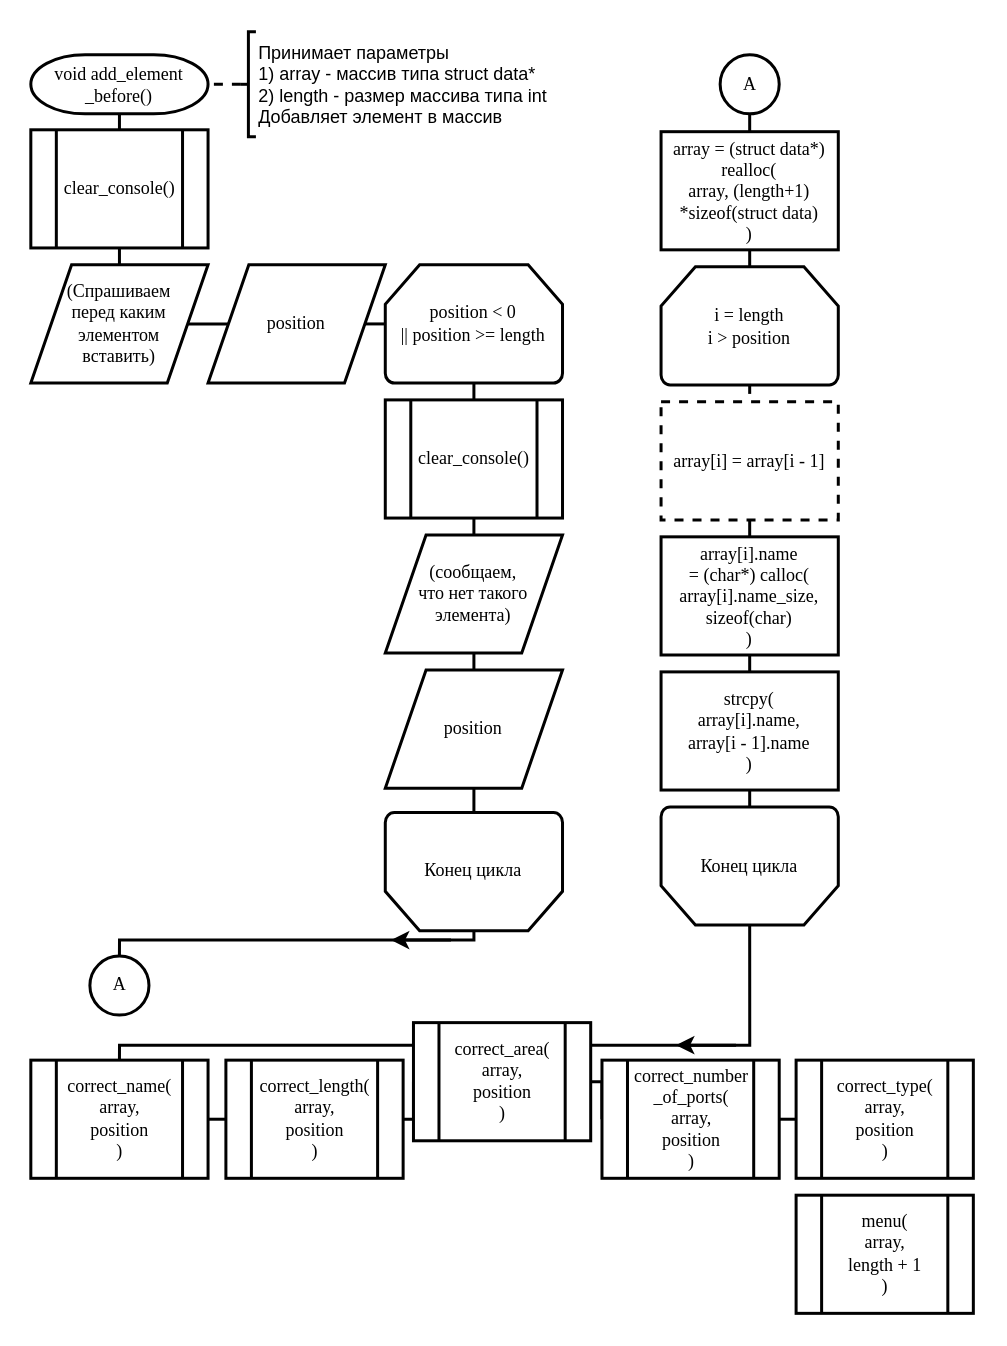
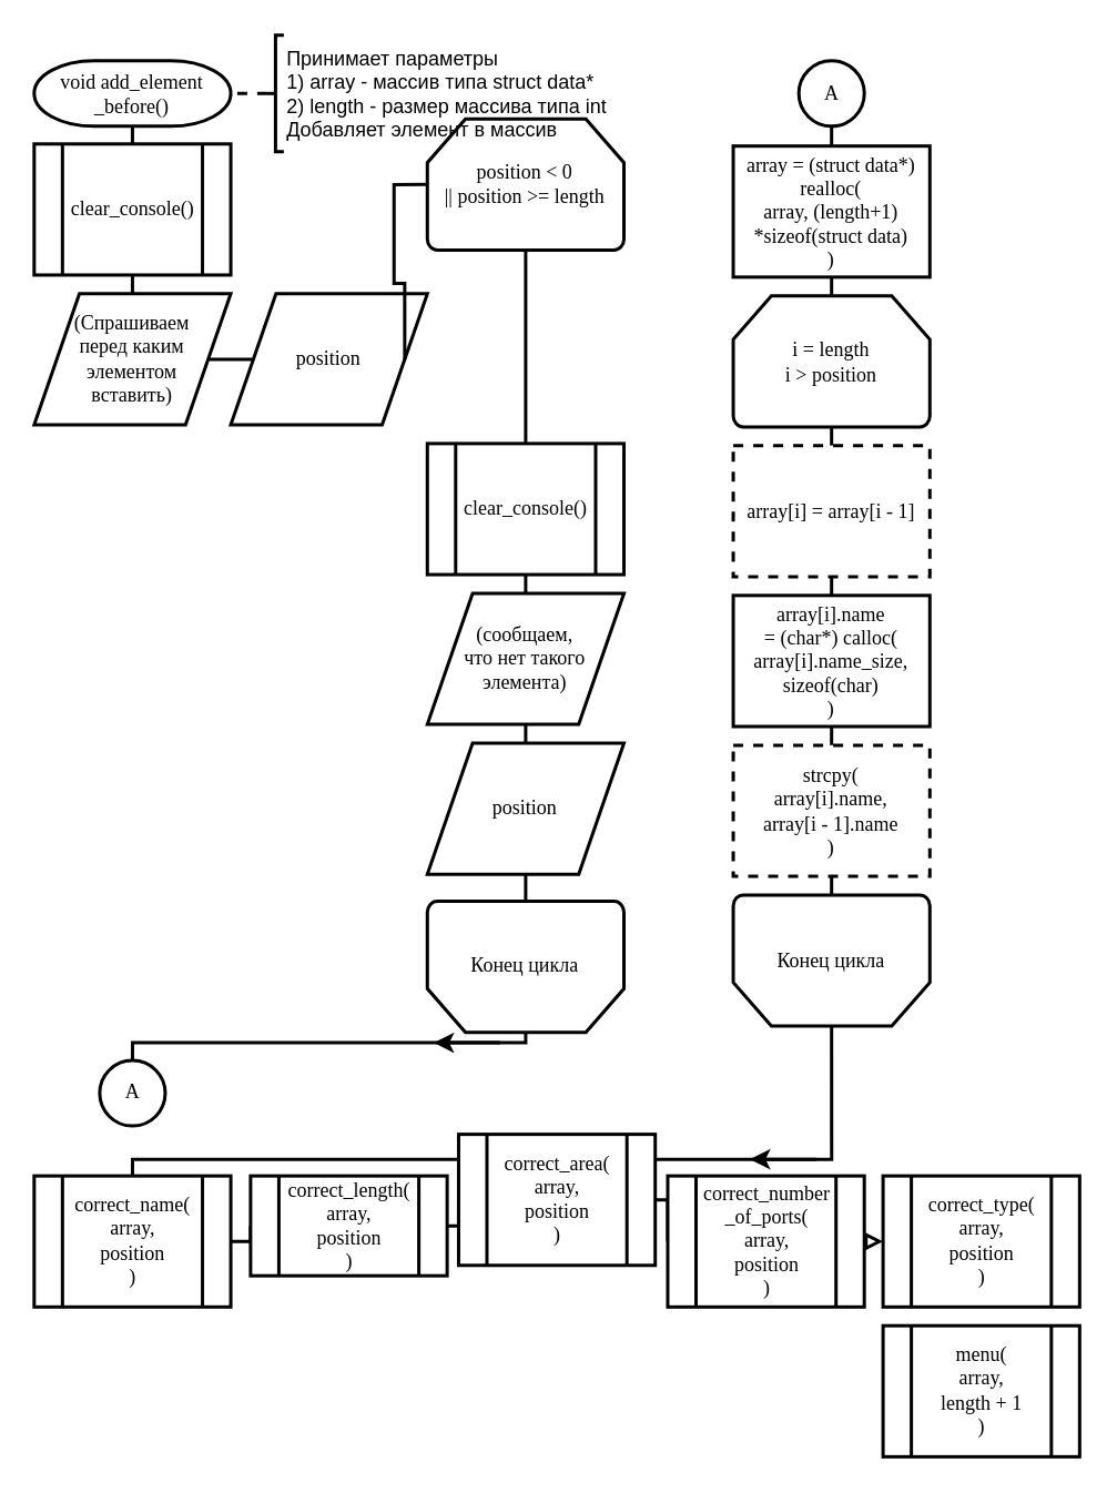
  <mxCell id="0" />
  <mxCell id="1" parent="0" />
  <mxCell id="2" style="edgeStyle=orthogonalEdgeStyle;rounded=0;orthogonalLoop=1;jettySize=auto;html=1;exitX=0.5;exitY=1;exitDx=0;exitDy=0;exitPerimeter=0;entryX=0.5;entryY=0;entryDx=0;entryDy=0;endArrow=none;endFill=0;strokeWidth=2;" edge="1" parent="1" source="3" target="5"><mxGeometry relative="1" as="geometry" /></mxCell>
  <mxCell id="3" value="void add_element&lt;br&gt;_before()" style="strokeWidth=2;html=1;shape=mxgraph.flowchart.terminator;whiteSpace=wrap;rounded=0;fontFamily=Times New Roman;" vertex="1" parent="1"><mxGeometry x="20" y="36" width="118.11" height="39.37" as="geometry" /></mxCell>
  <mxCell id="4" style="edgeStyle=orthogonalEdgeStyle;rounded=0;orthogonalLoop=1;jettySize=auto;html=1;exitX=0.5;exitY=1;exitDx=0;exitDy=0;entryX=0.5;entryY=0;entryDx=0;entryDy=0;endArrow=none;endFill=0;strokeWidth=2;" edge="1" parent="1" source="5" target="7"><mxGeometry relative="1" as="geometry" /></mxCell>
  <mxCell id="5" value="clear_console()" style="verticalLabelPosition=middle;verticalAlign=middle;html=1;shape=process;whiteSpace=wrap;rounded=0;size=0.14;arcSize=6;strokeWidth=2;fontFamily=Times New Roman;labelPosition=center;align=center;" vertex="1" parent="1"><mxGeometry x="20" y="86" width="118.11" height="78.74" as="geometry" /></mxCell>
  <mxCell id="6" style="edgeStyle=orthogonalEdgeStyle;rounded=0;orthogonalLoop=1;jettySize=auto;html=1;exitX=1;exitY=0.5;exitDx=0;exitDy=0;entryX=0;entryY=0.5;entryDx=0;entryDy=0;endArrow=none;endFill=0;strokeWidth=2;" edge="1" parent="1" source="7" target="8"><mxGeometry relative="1" as="geometry" /></mxCell>
  <mxCell id="7" value="(Спрашиваем&lt;br&gt;перед каким элементом&lt;br&gt;вставить)" style="shape=parallelogram;html=1;strokeWidth=2;perimeter=parallelogramPerimeter;whiteSpace=wrap;rounded=0;arcSize=12;size=0.23;fontFamily=Times New Roman;" vertex="1" parent="1"><mxGeometry x="20" y="176" width="118.11" height="78.74" as="geometry" /></mxCell>
  <mxCell id="8" value="position" style="shape=parallelogram;html=1;strokeWidth=2;perimeter=parallelogramPerimeter;whiteSpace=wrap;rounded=0;arcSize=12;size=0.23;fontFamily=Times New Roman;" vertex="1" parent="1"><mxGeometry x="138.11" y="176" width="118.11" height="78.74" as="geometry" /></mxCell>
  <mxCell id="9" style="edgeStyle=orthogonalEdgeStyle;rounded=0;orthogonalLoop=1;jettySize=auto;html=1;exitX=0;exitY=0.5;exitDx=0;exitDy=0;exitPerimeter=0;entryX=1;entryY=0.5;entryDx=0;entryDy=0;endArrow=none;endFill=0;strokeWidth=2;" edge="1" parent="1" source="11" target="8"><mxGeometry relative="1" as="geometry" /></mxCell>
  <mxCell id="10" style="edgeStyle=orthogonalEdgeStyle;rounded=0;orthogonalLoop=1;jettySize=auto;html=1;exitX=0.5;exitY=1;exitDx=0;exitDy=0;exitPerimeter=0;entryX=0.5;entryY=0;entryDx=0;entryDy=0;endArrow=none;endFill=0;strokeWidth=2;" edge="1" parent="1" source="11" target="13"><mxGeometry relative="1" as="geometry" /></mxCell>
- <mxCell id="11" value="position &amp;lt; 0&lt;br&gt;|| position &amp;gt;= length" style="strokeWidth=2;html=1;shape=mxgraph.flowchart.loop_limit;whiteSpace=wrap;rounded=0;fontFamily=Times New Roman;" vertex="1" parent="1"><mxGeometry x="256.22" y="176" width="118.11" height="78.74" as="geometry" /></mxCell>
+ <mxCell id="11" value="position &amp;lt; 0&lt;br&gt;|| position &amp;gt;= length" style="strokeWidth=2;html=1;shape=mxgraph.flowchart.loop_limit;whiteSpace=wrap;rounded=0;fontFamily=Times New Roman;" vertex="1" parent="1"><mxGeometry x="256.22" y="71" width="118.11" height="78.74" as="geometry" /></mxCell>
  <mxCell id="12" style="edgeStyle=orthogonalEdgeStyle;rounded=0;orthogonalLoop=1;jettySize=auto;html=1;exitX=0.5;exitY=1;exitDx=0;exitDy=0;entryX=0.5;entryY=0;entryDx=0;entryDy=0;endArrow=none;endFill=0;strokeWidth=2;" edge="1" parent="1" source="13" target="15"><mxGeometry relative="1" as="geometry" /></mxCell>
  <mxCell id="13" value="clear_console()" style="verticalLabelPosition=middle;verticalAlign=middle;html=1;shape=process;whiteSpace=wrap;rounded=0;size=0.14;arcSize=6;strokeWidth=2;fontFamily=Times New Roman;labelPosition=center;align=center;" vertex="1" parent="1"><mxGeometry x="256.22" y="266" width="118.11" height="78.74" as="geometry" /></mxCell>
  <mxCell id="14" style="edgeStyle=orthogonalEdgeStyle;rounded=0;orthogonalLoop=1;jettySize=auto;html=1;exitX=0.5;exitY=1;exitDx=0;exitDy=0;entryX=0.5;entryY=0;entryDx=0;entryDy=0;endArrow=none;endFill=0;strokeWidth=2;" edge="1" parent="1" source="15" target="17"><mxGeometry relative="1" as="geometry" /></mxCell>
  <mxCell id="15" value="(сообщаем,&lt;br&gt;что нет такого элемента)" style="shape=parallelogram;html=1;strokeWidth=2;perimeter=parallelogramPerimeter;whiteSpace=wrap;rounded=0;arcSize=12;size=0.23;fontFamily=Times New Roman;" vertex="1" parent="1"><mxGeometry x="256.22" y="356" width="118.11" height="78.74" as="geometry" /></mxCell>
  <mxCell id="16" style="edgeStyle=orthogonalEdgeStyle;rounded=0;orthogonalLoop=1;jettySize=auto;html=1;exitX=0.5;exitY=1;exitDx=0;exitDy=0;entryX=0.5;entryY=1;entryDx=0;entryDy=0;entryPerimeter=0;endArrow=none;endFill=0;strokeWidth=2;" edge="1" parent="1" source="17" target="19"><mxGeometry relative="1" as="geometry" /></mxCell>
  <mxCell id="17" value="position" style="shape=parallelogram;html=1;strokeWidth=2;perimeter=parallelogramPerimeter;whiteSpace=wrap;rounded=0;arcSize=12;size=0.23;fontFamily=Times New Roman;" vertex="1" parent="1"><mxGeometry x="256.22" y="446" width="118.11" height="78.74" as="geometry" /></mxCell>
  <mxCell id="18" style="edgeStyle=orthogonalEdgeStyle;rounded=0;orthogonalLoop=1;jettySize=auto;html=1;exitX=0.5;exitY=0;exitDx=0;exitDy=0;exitPerimeter=0;entryX=0.5;entryY=0;entryDx=0;entryDy=0;entryPerimeter=0;endArrow=none;endFill=0;strokeWidth=2;" edge="1" parent="1" source="19" target="32"><mxGeometry relative="1" as="geometry"><Array as="points"><mxPoint x="315" y="626" /><mxPoint x="79" y="626" /></Array></mxGeometry></mxCell>
  <mxCell id="19" value="Конец цикла" style="strokeWidth=2;html=1;shape=mxgraph.flowchart.loop_limit;whiteSpace=wrap;rounded=0;fontFamily=Times New Roman;flipV=1;" vertex="1" parent="1"><mxGeometry x="256.22" y="541" width="118.11" height="78.74" as="geometry" /></mxCell>
  <mxCell id="20" style="edgeStyle=orthogonalEdgeStyle;rounded=0;orthogonalLoop=1;jettySize=auto;html=1;exitX=0.5;exitY=1;exitDx=0;exitDy=0;entryX=0.5;entryY=0;entryDx=0;entryDy=0;entryPerimeter=0;endArrow=none;endFill=0;strokeWidth=2;" edge="1" parent="1" source="21" target="23"><mxGeometry relative="1" as="geometry" /></mxCell>
  <mxCell id="21" value="array = (struct data*) realloc(&lt;br&gt;array, (length+1)&lt;br&gt;*sizeof(struct data)&lt;br&gt;)" style="rounded=0;whiteSpace=wrap;html=1;absoluteArcSize=1;arcSize=14;strokeWidth=2;fontFamily=Times New Roman;" vertex="1" parent="1"><mxGeometry x="440" y="87.26" width="118.11" height="78.74" as="geometry" /></mxCell>
- <mxCell id="22" style="edgeStyle=orthogonalEdgeStyle;rounded=0;orthogonalLoop=1;jettySize=auto;html=1;exitX=0.5;exitY=1;exitDx=0;exitDy=0;exitPerimeter=0;entryX=0.5;entryY=0;entryDx=0;entryDy=0;endArrow=none;endFill=0;strokeWidth=2;dashed=1;" edge="1" parent="1" source="23" target="25"><mxGeometry relative="1" as="geometry" /></mxCell>
+ <mxCell id="22" style="edgeStyle=orthogonalEdgeStyle;rounded=0;orthogonalLoop=1;jettySize=auto;html=1;exitX=0.5;exitY=1;exitDx=0;exitDy=0;exitPerimeter=0;entryX=0.5;entryY=0;entryDx=0;entryDy=0;endArrow=none;endFill=0;strokeWidth=2;" edge="1" parent="1" source="23" target="25"><mxGeometry relative="1" as="geometry" /></mxCell>
  <mxCell id="23" value="i = length&lt;br&gt;i &amp;gt; position" style="strokeWidth=2;html=1;shape=mxgraph.flowchart.loop_limit;whiteSpace=wrap;rounded=0;fontFamily=Times New Roman;" vertex="1" parent="1"><mxGeometry x="440" y="177.26" width="118.11" height="78.74" as="geometry" /></mxCell>
  <mxCell id="24" style="edgeStyle=orthogonalEdgeStyle;rounded=0;orthogonalLoop=1;jettySize=auto;html=1;exitX=0.5;exitY=1;exitDx=0;exitDy=0;entryX=0.5;entryY=0;entryDx=0;entryDy=0;endArrow=none;endFill=0;strokeWidth=2;" edge="1" parent="1" source="25" target="27"><mxGeometry relative="1" as="geometry" /></mxCell>
  <mxCell id="25" value="array[i] = array[i - 1]" style="rounded=0;whiteSpace=wrap;html=1;absoluteArcSize=1;arcSize=14;strokeWidth=2;fontFamily=Times New Roman;dashed=1;" vertex="1" parent="1"><mxGeometry x="440" y="267.26" width="118.11" height="78.74" as="geometry" /></mxCell>
  <mxCell id="26" style="edgeStyle=orthogonalEdgeStyle;rounded=0;orthogonalLoop=1;jettySize=auto;html=1;exitX=0.5;exitY=1;exitDx=0;exitDy=0;entryX=0.5;entryY=0;entryDx=0;entryDy=0;endArrow=none;endFill=0;strokeWidth=2;" edge="1" parent="1" source="27" target="29"><mxGeometry relative="1" as="geometry" /></mxCell>
  <mxCell id="27" value="array[i].name&lt;br&gt;= (char*) calloc(&lt;br&gt;array[i].name_size, sizeof(char)&lt;br&gt;)" style="rounded=0;whiteSpace=wrap;html=1;absoluteArcSize=1;arcSize=14;strokeWidth=2;fontFamily=Times New Roman;" vertex="1" parent="1"><mxGeometry x="440" y="357.26" width="118.11" height="78.74" as="geometry" /></mxCell>
  <mxCell id="28" style="edgeStyle=orthogonalEdgeStyle;rounded=0;orthogonalLoop=1;jettySize=auto;html=1;exitX=0.5;exitY=1;exitDx=0;exitDy=0;entryX=0.5;entryY=1;entryDx=0;entryDy=0;entryPerimeter=0;endArrow=none;endFill=0;strokeWidth=2;" edge="1" parent="1" source="29" target="31"><mxGeometry relative="1" as="geometry" /></mxCell>
- <mxCell id="29" value="strcpy(&lt;br&gt;array[i].name,&lt;br&gt;array[i - 1].name&lt;br&gt;)" style="rounded=0;whiteSpace=wrap;html=1;absoluteArcSize=1;arcSize=14;strokeWidth=2;fontFamily=Times New Roman;" vertex="1" parent="1"><mxGeometry x="440" y="447.26" width="118.11" height="78.74" as="geometry" /></mxCell>
+ <mxCell id="29" value="strcpy(&lt;br&gt;array[i].name,&lt;br&gt;array[i - 1].name&lt;br&gt;)" style="rounded=0;whiteSpace=wrap;html=1;absoluteArcSize=1;arcSize=14;strokeWidth=2;fontFamily=Times New Roman;dashed=1;" vertex="1" parent="1"><mxGeometry x="440" y="447.26" width="118.11" height="78.74" as="geometry" /></mxCell>
  <mxCell id="30" style="edgeStyle=orthogonalEdgeStyle;rounded=0;orthogonalLoop=1;jettySize=auto;html=1;exitX=0.5;exitY=0;exitDx=0;exitDy=0;exitPerimeter=0;entryX=0.5;entryY=0;entryDx=0;entryDy=0;endArrow=none;endFill=0;strokeWidth=2;" edge="1" parent="1" source="31" target="36"><mxGeometry relative="1" as="geometry"><Array as="points"><mxPoint x="499" y="696" /><mxPoint x="79" y="696" /></Array></mxGeometry></mxCell>
  <mxCell id="31" value="Конец цикла" style="strokeWidth=2;html=1;shape=mxgraph.flowchart.loop_limit;whiteSpace=wrap;rounded=0;fontFamily=Times New Roman;flipV=1;" vertex="1" parent="1"><mxGeometry x="440" y="537.26" width="118.11" height="78.74" as="geometry" /></mxCell>
  <mxCell id="32" value="A" style="verticalLabelPosition=middle;verticalAlign=middle;html=1;shape=mxgraph.flowchart.on-page_reference;rounded=0;strokeWidth=2;fontFamily=Times New Roman;labelPosition=center;align=center;" vertex="1" parent="1"><mxGeometry x="59.37" y="636.63" width="39.37" height="39.37" as="geometry" /></mxCell>
  <mxCell id="33" style="edgeStyle=orthogonalEdgeStyle;rounded=0;orthogonalLoop=1;jettySize=auto;html=1;exitX=0.5;exitY=1;exitDx=0;exitDy=0;exitPerimeter=0;entryX=0.5;entryY=0;entryDx=0;entryDy=0;endArrow=none;endFill=0;strokeWidth=2;" edge="1" parent="1" source="34" target="21"><mxGeometry relative="1" as="geometry" /></mxCell>
  <mxCell id="34" value="A" style="verticalLabelPosition=middle;verticalAlign=middle;html=1;shape=mxgraph.flowchart.on-page_reference;rounded=0;strokeWidth=2;fontFamily=Times New Roman;labelPosition=center;align=center;" vertex="1" parent="1"><mxGeometry x="479.37" y="36" width="39.37" height="39.37" as="geometry" /></mxCell>
  <mxCell id="35" style="edgeStyle=orthogonalEdgeStyle;rounded=0;orthogonalLoop=1;jettySize=auto;html=1;exitX=1;exitY=0.5;exitDx=0;exitDy=0;entryX=0;entryY=0.5;entryDx=0;entryDy=0;endArrow=none;endFill=0;strokeWidth=2;" edge="1" parent="1" source="36" target="38"><mxGeometry relative="1" as="geometry" /></mxCell>
  <mxCell id="36" value="correct_name(&lt;br&gt;array,&lt;br&gt;position&lt;br&gt;)" style="verticalLabelPosition=middle;verticalAlign=middle;html=1;shape=process;whiteSpace=wrap;rounded=0;size=0.14;arcSize=6;strokeWidth=2;fontFamily=Times New Roman;labelPosition=center;align=center;" vertex="1" parent="1"><mxGeometry x="20" y="706" width="118.11" height="78.74" as="geometry" /></mxCell>
  <mxCell id="37" style="edgeStyle=orthogonalEdgeStyle;rounded=0;orthogonalLoop=1;jettySize=auto;html=1;exitX=1;exitY=0.5;exitDx=0;exitDy=0;entryX=0;entryY=0.5;entryDx=0;entryDy=0;endArrow=none;endFill=0;strokeWidth=2;" edge="1" parent="1" source="38" target="40"><mxGeometry relative="1" as="geometry" /></mxCell>
- <mxCell id="38" value="correct_length(&lt;br&gt;array,&lt;br&gt;position&lt;br&gt;)" style="verticalLabelPosition=middle;verticalAlign=middle;html=1;shape=process;whiteSpace=wrap;rounded=0;size=0.14;arcSize=6;strokeWidth=2;fontFamily=Times New Roman;labelPosition=center;align=center;" vertex="1" parent="1"><mxGeometry x="150" y="706" width="118.11" height="78.74" as="geometry" /></mxCell>
+ <mxCell id="38" value="correct_length(&lt;br&gt;array,&lt;br&gt;position&lt;br&gt;)" style="verticalLabelPosition=middle;verticalAlign=middle;html=1;shape=process;whiteSpace=wrap;rounded=0;size=0.14;arcSize=6;strokeWidth=2;fontFamily=Times New Roman;labelPosition=center;align=center;" vertex="1" parent="1"><mxGeometry x="150" y="706" width="118.11" height="60" as="geometry" /></mxCell>
  <mxCell id="39" style="edgeStyle=orthogonalEdgeStyle;rounded=0;orthogonalLoop=1;jettySize=auto;html=1;exitX=1;exitY=0.5;exitDx=0;exitDy=0;entryX=0;entryY=0.5;entryDx=0;entryDy=0;endArrow=none;endFill=0;strokeWidth=2;" edge="1" parent="1" source="40" target="42"><mxGeometry relative="1" as="geometry" /></mxCell>
  <mxCell id="40" value="correct_area(&lt;br&gt;array,&lt;br&gt;position&lt;br&gt;)" style="verticalLabelPosition=middle;verticalAlign=middle;html=1;shape=process;whiteSpace=wrap;rounded=0;size=0.14;arcSize=6;strokeWidth=2;fontFamily=Times New Roman;labelPosition=center;align=center;" vertex="1" parent="1"><mxGeometry x="275" y="681" width="118.11" height="78.74" as="geometry" /></mxCell>
- <mxCell id="41" style="edgeStyle=orthogonalEdgeStyle;rounded=0;orthogonalLoop=1;jettySize=auto;html=1;exitX=1;exitY=0.5;exitDx=0;exitDy=0;entryX=0;entryY=0.5;entryDx=0;entryDy=0;endArrow=none;endFill=0;strokeWidth=2;" edge="1" parent="1" source="42" target="43"><mxGeometry relative="1" as="geometry" /></mxCell>
+ <mxCell id="41" style="edgeStyle=orthogonalEdgeStyle;rounded=0;orthogonalLoop=1;jettySize=auto;html=1;exitX=1;exitY=0.5;exitDx=0;exitDy=0;entryX=0;entryY=0.5;entryDx=0;entryDy=0;endArrow=block;endFill=0;strokeWidth=2;" edge="1" parent="1" source="42" target="43"><mxGeometry relative="1" as="geometry" /></mxCell>
  <mxCell id="42" value="correct_number&lt;br&gt;_of_ports(&lt;br&gt;array,&lt;br&gt;position&lt;br&gt;)" style="verticalLabelPosition=middle;verticalAlign=middle;html=1;shape=process;whiteSpace=wrap;rounded=0;size=0.14;arcSize=6;strokeWidth=2;fontFamily=Times New Roman;labelPosition=center;align=center;" vertex="1" parent="1"><mxGeometry x="400.63" y="706" width="118.11" height="78.74" as="geometry" /></mxCell>
  <mxCell id="43" value="correct_type(&lt;br&gt;array,&lt;br&gt;position&lt;br&gt;)" style="verticalLabelPosition=middle;verticalAlign=middle;html=1;shape=process;whiteSpace=wrap;rounded=0;size=0.14;arcSize=6;strokeWidth=2;fontFamily=Times New Roman;labelPosition=center;align=center;" vertex="1" parent="1"><mxGeometry x="530" y="706" width="118.11" height="78.74" as="geometry" /></mxCell>
  <mxCell id="44" value="menu(&lt;br&gt;array,&lt;br&gt;length + 1&lt;br&gt;)" style="verticalLabelPosition=middle;verticalAlign=middle;html=1;shape=process;whiteSpace=wrap;rounded=0;size=0.14;arcSize=6;strokeWidth=2;fontFamily=Times New Roman;labelPosition=center;align=center;" vertex="1" parent="1"><mxGeometry x="530" y="796" width="118.11" height="78.74" as="geometry" /></mxCell>
  <mxCell id="45" value="" style="endArrow=classic;html=1;strokeWidth=2;" edge="1" parent="1"><mxGeometry width="50" height="50" relative="1" as="geometry"><mxPoint x="490" y="696" as="sourcePoint" /><mxPoint x="450" y="696" as="targetPoint" /></mxGeometry></mxCell>
  <mxCell id="46" value="" style="endArrow=classic;html=1;strokeWidth=2;" edge="1" parent="1"><mxGeometry width="50" height="50" relative="1" as="geometry"><mxPoint x="300" y="626" as="sourcePoint" /><mxPoint x="260" y="626" as="targetPoint" /></mxGeometry></mxCell>
  <mxCell id="47" style="edgeStyle=orthogonalEdgeStyle;rounded=0;orthogonalLoop=1;jettySize=auto;html=1;exitX=0;exitY=0.5;exitDx=0;exitDy=0;exitPerimeter=0;entryX=1;entryY=0.5;entryDx=0;entryDy=0;entryPerimeter=0;endArrow=none;endFill=0;strokeWidth=2;dashed=1;" edge="1" parent="1" source="48" target="3"><mxGeometry relative="1" as="geometry" /></mxCell>
  <mxCell id="48" value="Принимает параметры&lt;br&gt;1) array - массив типа struct data*&lt;br&gt;2) length - размер массива типа int&lt;br&gt;Добавляет элемент в массив" style="strokeWidth=2;html=1;shape=mxgraph.flowchart.annotation_2;align=left;labelPosition=right;pointerEvents=1;" vertex="1" parent="1"><mxGeometry x="160" y="20.68" width="10" height="70" as="geometry" /></mxCell>
